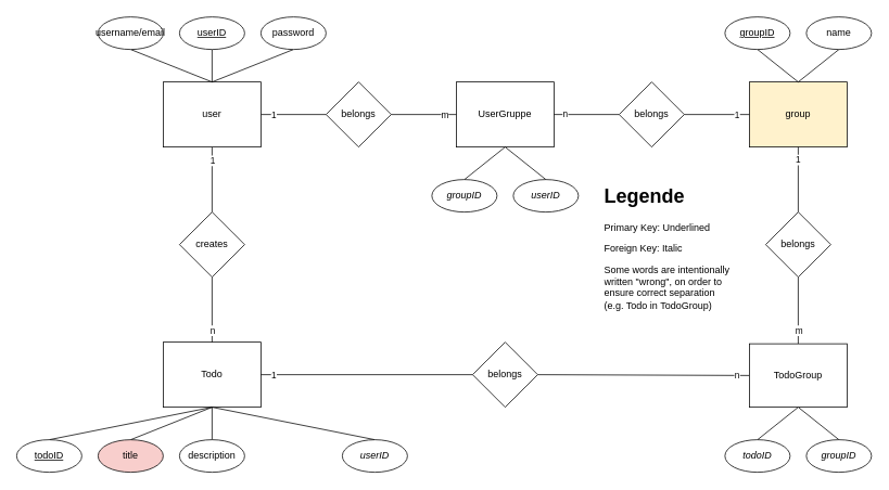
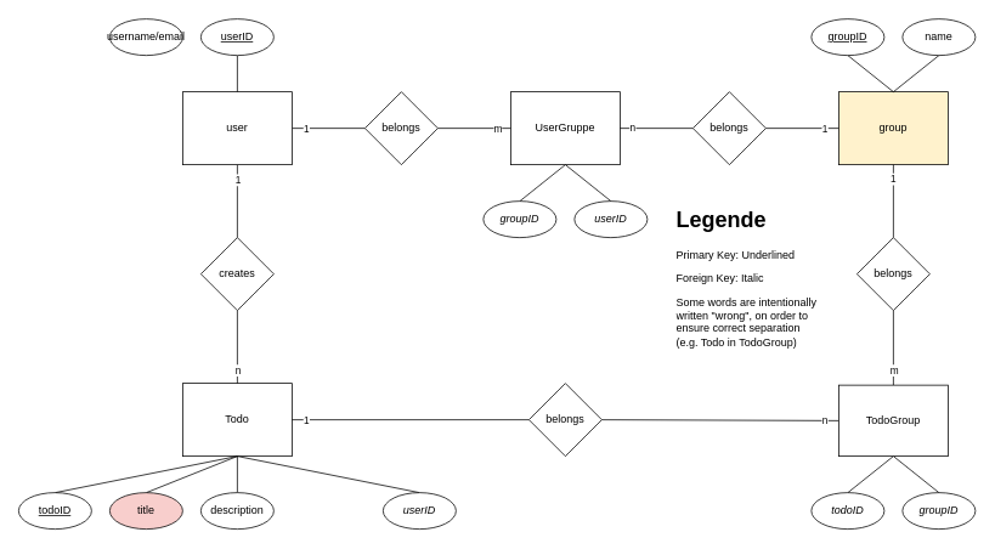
  <mxCell id="0" />
  <mxCell id="1" parent="0" />
  <mxCell id="2" style="edgeStyle=none;rounded=0;orthogonalLoop=1;jettySize=auto;html=1;exitX=0.5;exitY=1;exitDx=0;exitDy=0;entryX=0.5;entryY=0;entryDx=0;entryDy=0;endArrow=none;startFill=0;" edge="1" parent="1" source="6" target="34"><mxGeometry relative="1" as="geometry" /></mxCell>
  <mxCell id="3" value="1" style="edgeLabel;html=1;align=center;verticalAlign=middle;resizable=0;points=[];" vertex="1" connectable="0" parent="2"><mxGeometry x="-0.594" relative="1" as="geometry"><mxPoint as="offset" /></mxGeometry></mxCell>
  <mxCell id="4" style="edgeStyle=none;rounded=0;orthogonalLoop=1;jettySize=auto;html=1;exitX=1;exitY=0.5;exitDx=0;exitDy=0;endArrow=none;startFill=0;entryX=0;entryY=0.5;entryDx=0;entryDy=0;" edge="1" parent="1" source="6" target="39"><mxGeometry relative="1" as="geometry"><mxPoint x="480" y="140" as="targetPoint" /></mxGeometry></mxCell>
  <mxCell id="5" value="1" style="edgeLabel;html=1;align=center;verticalAlign=middle;resizable=0;points=[];" vertex="1" connectable="0" parent="4"><mxGeometry x="-0.635" relative="1" as="geometry"><mxPoint as="offset" /></mxGeometry></mxCell>
  <mxCell id="6" value="user" style="whiteSpace=wrap;html=1;" vertex="1" parent="1"><mxGeometry x="200" y="100" width="120" height="80" as="geometry" /></mxCell>
- <mxCell id="7" style="rounded=0;orthogonalLoop=1;jettySize=auto;html=1;exitX=0.5;exitY=1;exitDx=0;exitDy=0;entryX=0.5;entryY=0;entryDx=0;entryDy=0;endArrow=none;startFill=0;" edge="1" parent="1" source="8" target="6"><mxGeometry relative="1" as="geometry" /></mxCell>
  <mxCell id="8" value="username/email" style="ellipse;whiteSpace=wrap;html=1;" vertex="1" parent="1"><mxGeometry x="120" y="20" width="80" height="40" as="geometry" /></mxCell>
- <mxCell id="9" style="rounded=0;orthogonalLoop=1;jettySize=auto;html=1;exitX=0.5;exitY=1;exitDx=0;exitDy=0;endArrow=none;startFill=0;entryX=0.5;entryY=0;entryDx=0;entryDy=0;" edge="1" parent="1" source="10" target="6"><mxGeometry relative="1" as="geometry"><mxPoint x="270" y="120" as="targetPoint" /></mxGeometry></mxCell>
- <mxCell id="10" value="password" style="ellipse;whiteSpace=wrap;html=1;" vertex="1" parent="1"><mxGeometry x="320" y="20" width="80" height="40" as="geometry" /></mxCell>
  <mxCell id="11" style="rounded=0;orthogonalLoop=1;jettySize=auto;html=1;exitX=0.5;exitY=1;exitDx=0;exitDy=0;entryX=0.5;entryY=0;entryDx=0;entryDy=0;endArrow=none;startFill=0;" edge="1" parent="1" source="12" target="6"><mxGeometry relative="1" as="geometry" /></mxCell>
  <mxCell id="12" value="&lt;u&gt;userID&lt;/u&gt;" style="ellipse;whiteSpace=wrap;html=1;" vertex="1" parent="1"><mxGeometry x="220" y="20" width="80" height="40" as="geometry" /></mxCell>
  <mxCell id="13" value="Todo" style="whiteSpace=wrap;html=1;" vertex="1" parent="1"><mxGeometry x="200" y="420" width="120" height="80" as="geometry" /></mxCell>
  <mxCell id="14" style="edgeStyle=none;rounded=0;orthogonalLoop=1;jettySize=auto;html=1;exitX=0.5;exitY=0;exitDx=0;exitDy=0;entryX=0.5;entryY=1;entryDx=0;entryDy=0;endArrow=none;startFill=0;" edge="1" parent="1" source="15" target="13"><mxGeometry relative="1" as="geometry"><mxPoint x="230" y="530" as="targetPoint" /></mxGeometry></mxCell>
  <mxCell id="15" value="title" style="ellipse;whiteSpace=wrap;html=1;fillColor=#f8cecc;" vertex="1" parent="1"><mxGeometry x="120" y="540" width="80" height="40" as="geometry" /></mxCell>
  <mxCell id="16" style="edgeStyle=none;rounded=0;orthogonalLoop=1;jettySize=auto;html=1;exitX=0.5;exitY=0;exitDx=0;exitDy=0;entryX=0.5;entryY=1;entryDx=0;entryDy=0;endArrow=none;startFill=0;" edge="1" parent="1" source="17" target="13"><mxGeometry relative="1" as="geometry"><mxPoint x="240" y="490" as="targetPoint" /></mxGeometry></mxCell>
  <mxCell id="17" value="description" style="ellipse;whiteSpace=wrap;html=1;" vertex="1" parent="1"><mxGeometry x="220" y="540" width="80" height="40" as="geometry" /></mxCell>
  <mxCell id="18" style="edgeStyle=none;rounded=0;orthogonalLoop=1;jettySize=auto;html=1;exitX=0.5;exitY=0;exitDx=0;exitDy=0;entryX=0.5;entryY=1;entryDx=0;entryDy=0;endArrow=none;startFill=0;" edge="1" parent="1" source="19" target="13"><mxGeometry relative="1" as="geometry" /></mxCell>
  <mxCell id="19" value="&lt;u&gt;todoID&lt;/u&gt;" style="ellipse;whiteSpace=wrap;html=1;" vertex="1" parent="1"><mxGeometry x="20" y="540" width="80" height="40" as="geometry" /></mxCell>
  <mxCell id="20" style="edgeStyle=none;rounded=0;orthogonalLoop=1;jettySize=auto;html=1;exitX=0.5;exitY=0;exitDx=0;exitDy=0;entryX=0.5;entryY=1;entryDx=0;entryDy=0;endArrow=none;startFill=0;" edge="1" parent="1" source="21" target="13"><mxGeometry relative="1" as="geometry" /></mxCell>
  <mxCell id="21" value="&lt;i&gt;userID&lt;/i&gt;" style="ellipse;whiteSpace=wrap;html=1;" vertex="1" parent="1"><mxGeometry x="420" y="540" width="80" height="40" as="geometry" /></mxCell>
  <mxCell id="22" value="group" style="whiteSpace=wrap;html=1;fillColor=#fff2cc;" vertex="1" parent="1"><mxGeometry x="920" y="100" width="120" height="80" as="geometry" /></mxCell>
  <mxCell id="23" style="edgeStyle=none;rounded=0;orthogonalLoop=1;jettySize=auto;html=1;exitX=0.5;exitY=1;exitDx=0;exitDy=0;entryX=0.5;entryY=0;entryDx=0;entryDy=0;endArrow=none;startFill=0;" edge="1" parent="1" source="24" target="22"><mxGeometry relative="1" as="geometry" /></mxCell>
  <mxCell id="24" value="name" style="ellipse;whiteSpace=wrap;html=1;" vertex="1" parent="1"><mxGeometry x="990" y="20" width="80" height="40" as="geometry" /></mxCell>
  <mxCell id="25" style="edgeStyle=none;rounded=0;orthogonalLoop=1;jettySize=auto;html=1;exitX=0.5;exitY=1;exitDx=0;exitDy=0;endArrow=none;startFill=0;entryX=0.5;entryY=0;entryDx=0;entryDy=0;" edge="1" parent="1" source="26" target="22"><mxGeometry relative="1" as="geometry"><mxPoint x="880" y="90" as="targetPoint" /></mxGeometry></mxCell>
  <mxCell id="26" value="&lt;u&gt;groupID&lt;/u&gt;" style="ellipse;whiteSpace=wrap;html=1;" vertex="1" parent="1"><mxGeometry x="890" y="20" width="80" height="40" as="geometry" /></mxCell>
  <mxCell id="27" style="edgeStyle=none;rounded=0;orthogonalLoop=1;jettySize=auto;html=1;exitX=0.5;exitY=1;exitDx=0;exitDy=0;entryX=0.5;entryY=0;entryDx=0;entryDy=0;endArrow=none;startFill=0;" edge="1" parent="1" source="28" target="31"><mxGeometry relative="1" as="geometry" /></mxCell>
  <mxCell id="28" value="UserGruppe" style="whiteSpace=wrap;html=1;" vertex="1" parent="1"><mxGeometry x="560" y="100" width="120" height="80" as="geometry" /></mxCell>
  <mxCell id="29" style="edgeStyle=none;rounded=0;orthogonalLoop=1;jettySize=auto;html=1;exitX=0.5;exitY=0;exitDx=0;exitDy=0;entryX=0.5;entryY=1;entryDx=0;entryDy=0;endArrow=none;startFill=0;" edge="1" parent="1" source="30" target="28"><mxGeometry relative="1" as="geometry" /></mxCell>
  <mxCell id="30" value="&lt;i&gt;userID&lt;/i&gt;" style="ellipse;whiteSpace=wrap;html=1;" vertex="1" parent="1"><mxGeometry x="630" y="220" width="80" height="40" as="geometry" /></mxCell>
  <mxCell id="31" value="&lt;i&gt;groupID&lt;/i&gt;" style="ellipse;whiteSpace=wrap;html=1;" vertex="1" parent="1"><mxGeometry x="530" y="220" width="80" height="40" as="geometry" /></mxCell>
  <mxCell id="32" style="edgeStyle=none;rounded=0;orthogonalLoop=1;jettySize=auto;html=1;exitX=0.5;exitY=1;exitDx=0;exitDy=0;entryX=0.5;entryY=0;entryDx=0;entryDy=0;endArrow=none;startFill=0;" edge="1" parent="1" source="34" target="13"><mxGeometry relative="1" as="geometry" /></mxCell>
  <mxCell id="33" value="n" style="edgeLabel;html=1;align=center;verticalAlign=middle;resizable=0;points=[];" vertex="1" connectable="0" parent="32"><mxGeometry x="0.629" relative="1" as="geometry"><mxPoint as="offset" /></mxGeometry></mxCell>
  <mxCell id="34" value="creates" style="rhombus;whiteSpace=wrap;html=1;" vertex="1" parent="1"><mxGeometry x="220" y="260" width="80" height="80" as="geometry" /></mxCell>
  <mxCell id="35" style="edgeStyle=none;rounded=0;orthogonalLoop=1;jettySize=auto;html=1;entryX=0;entryY=0.5;entryDx=0;entryDy=0;endArrow=none;startFill=0;exitX=1;exitY=0.5;exitDx=0;exitDy=0;" edge="1" parent="1" source="57" target="22"><mxGeometry relative="1" as="geometry"><mxPoint x="660" y="70" as="sourcePoint" /></mxGeometry></mxCell>
  <mxCell id="36" value="1" style="edgeLabel;html=1;align=center;verticalAlign=middle;resizable=0;points=[];" vertex="1" connectable="0" parent="35"><mxGeometry x="0.6" relative="1" as="geometry"><mxPoint as="offset" /></mxGeometry></mxCell>
  <mxCell id="37" style="edgeStyle=none;rounded=0;orthogonalLoop=1;jettySize=auto;html=1;exitX=1;exitY=0.5;exitDx=0;exitDy=0;entryX=0;entryY=0.5;entryDx=0;entryDy=0;endArrow=none;startFill=0;" edge="1" parent="1" source="39" target="28"><mxGeometry relative="1" as="geometry" /></mxCell>
  <mxCell id="38" value="m" style="edgeLabel;html=1;align=center;verticalAlign=middle;resizable=0;points=[];" vertex="1" connectable="0" parent="37"><mxGeometry x="0.613" relative="1" as="geometry"><mxPoint as="offset" /></mxGeometry></mxCell>
  <mxCell id="39" value="belongs" style="rhombus;whiteSpace=wrap;html=1;" vertex="1" parent="1"><mxGeometry x="400" y="100" width="80" height="80" as="geometry" /></mxCell>
  <mxCell id="40" style="edgeStyle=none;rounded=0;orthogonalLoop=1;jettySize=auto;html=1;entryX=0.5;entryY=1;entryDx=0;entryDy=0;endArrow=none;startFill=0;exitX=0.5;exitY=0;exitDx=0;exitDy=0;" edge="1" parent="1" source="54" target="22"><mxGeometry relative="1" as="geometry"><mxPoint x="820" y="460" as="sourcePoint" /></mxGeometry></mxCell>
  <mxCell id="41" value="1" style="edgeLabel;html=1;align=center;verticalAlign=middle;resizable=0;points=[];" vertex="1" connectable="0" parent="40"><mxGeometry x="0.625" y="1" relative="1" as="geometry"><mxPoint as="offset" /></mxGeometry></mxCell>
  <mxCell id="42" style="edgeStyle=none;rounded=0;orthogonalLoop=1;jettySize=auto;html=1;exitX=0;exitY=0.5;exitDx=0;exitDy=0;entryX=1;entryY=0.5;entryDx=0;entryDy=0;endArrow=none;startFill=0;" edge="1" parent="1" source="46" target="13"><mxGeometry relative="1" as="geometry"><mxPoint x="480" y="460" as="sourcePoint" /></mxGeometry></mxCell>
  <mxCell id="43" value="1" style="edgeLabel;html=1;align=center;verticalAlign=middle;resizable=0;points=[];" vertex="1" connectable="0" parent="42"><mxGeometry x="0.882" relative="1" as="geometry"><mxPoint as="offset" /></mxGeometry></mxCell>
  <mxCell id="44" style="edgeStyle=none;rounded=0;orthogonalLoop=1;jettySize=auto;html=1;exitX=1;exitY=0.5;exitDx=0;exitDy=0;endArrow=none;startFill=0;entryX=0;entryY=0.5;entryDx=0;entryDy=0;" edge="1" parent="1" source="46" target="51"><mxGeometry relative="1" as="geometry"><mxPoint x="870" y="460" as="targetPoint" /></mxGeometry></mxCell>
  <mxCell id="45" value="n" style="edgeLabel;html=1;align=center;verticalAlign=middle;resizable=0;points=[];" vertex="1" connectable="0" parent="44"><mxGeometry x="0.883" relative="1" as="geometry"><mxPoint as="offset" /></mxGeometry></mxCell>
  <mxCell id="46" value="belongs" style="rhombus;whiteSpace=wrap;html=1;" vertex="1" parent="1"><mxGeometry x="580" y="420" width="80" height="80" as="geometry" /></mxCell>
  <mxCell id="47" style="edgeStyle=none;rounded=0;orthogonalLoop=1;jettySize=auto;html=1;exitX=0.5;exitY=1;exitDx=0;exitDy=0;entryX=0.5;entryY=0;entryDx=0;entryDy=0;endArrow=none;startFill=0;" edge="1" parent="1" source="51" target="52"><mxGeometry relative="1" as="geometry" /></mxCell>
  <mxCell id="48" style="edgeStyle=none;rounded=0;orthogonalLoop=1;jettySize=auto;html=1;exitX=0.5;exitY=1;exitDx=0;exitDy=0;entryX=0.5;entryY=0;entryDx=0;entryDy=0;endArrow=none;startFill=0;" edge="1" parent="1" source="51" target="53"><mxGeometry relative="1" as="geometry" /></mxCell>
  <mxCell id="49" style="edgeStyle=none;rounded=0;orthogonalLoop=1;jettySize=auto;html=1;exitX=0.5;exitY=0;exitDx=0;exitDy=0;entryX=0.5;entryY=1;entryDx=0;entryDy=0;endArrow=none;startFill=0;" edge="1" parent="1" source="51" target="54"><mxGeometry relative="1" as="geometry" /></mxCell>
  <mxCell id="50" value="m" style="edgeLabel;html=1;align=center;verticalAlign=middle;resizable=0;points=[];" vertex="1" connectable="0" parent="49"><mxGeometry x="-0.594" relative="1" as="geometry"><mxPoint as="offset" /></mxGeometry></mxCell>
  <mxCell id="51" value="TodoGroup" style="whiteSpace=wrap;html=1;" vertex="1" parent="1"><mxGeometry x="920" y="422" width="120" height="78" as="geometry" /></mxCell>
  <mxCell id="52" value="&lt;i&gt;todoID&lt;/i&gt;" style="ellipse;whiteSpace=wrap;html=1;" vertex="1" parent="1"><mxGeometry x="890" y="540" width="80" height="40" as="geometry" /></mxCell>
  <mxCell id="53" value="&lt;i&gt;groupID&lt;/i&gt;" style="ellipse;whiteSpace=wrap;html=1;" vertex="1" parent="1"><mxGeometry x="990" y="540" width="80" height="40" as="geometry" /></mxCell>
  <mxCell id="54" value="belongs" style="rhombus;whiteSpace=wrap;html=1;" vertex="1" parent="1"><mxGeometry x="940" y="260" width="80" height="80" as="geometry" /></mxCell>
  <mxCell id="55" style="edgeStyle=none;rounded=0;orthogonalLoop=1;jettySize=auto;html=1;exitX=0;exitY=0.5;exitDx=0;exitDy=0;entryX=1;entryY=0.5;entryDx=0;entryDy=0;endArrow=none;startFill=0;" edge="1" parent="1" source="57" target="28"><mxGeometry relative="1" as="geometry" /></mxCell>
  <mxCell id="56" value="n" style="edgeLabel;html=1;align=center;verticalAlign=middle;resizable=0;points=[];" vertex="1" connectable="0" parent="55"><mxGeometry x="0.667" y="-1" relative="1" as="geometry"><mxPoint as="offset" /></mxGeometry></mxCell>
  <mxCell id="57" value="belongs" style="rhombus;whiteSpace=wrap;html=1;" vertex="1" parent="1"><mxGeometry x="760" y="100" width="80" height="80" as="geometry" /></mxCell>
  <mxCell id="58" value="&lt;h1 style=&quot;margin-top: 0px;&quot;&gt;Legende&lt;/h1&gt;&lt;p&gt;Primary Key: Underlined&lt;/p&gt;&lt;p&gt;Foreign Key: Italic&lt;/p&gt;&lt;p&gt;Some words are intentionally written &quot;wrong&quot;, on order to ensure correct separation (e.g. Todo in TodoGroup)&lt;/p&gt;&lt;p&gt;&lt;br&gt;&lt;/p&gt;" style="text;html=1;whiteSpace=wrap;overflow=hidden;rounded=0;" vertex="1" parent="1"><mxGeometry x="740" y="220" width="160" height="160" as="geometry" /></mxCell>
